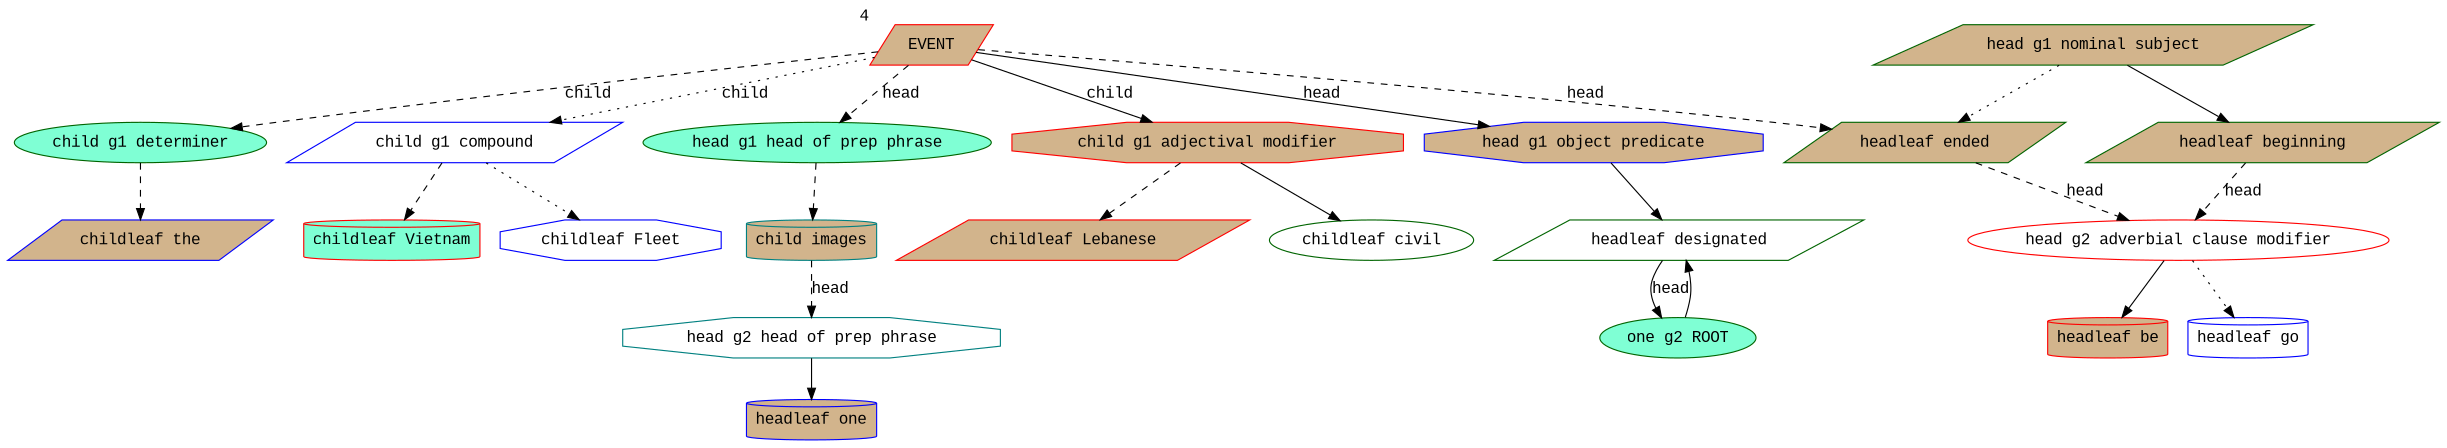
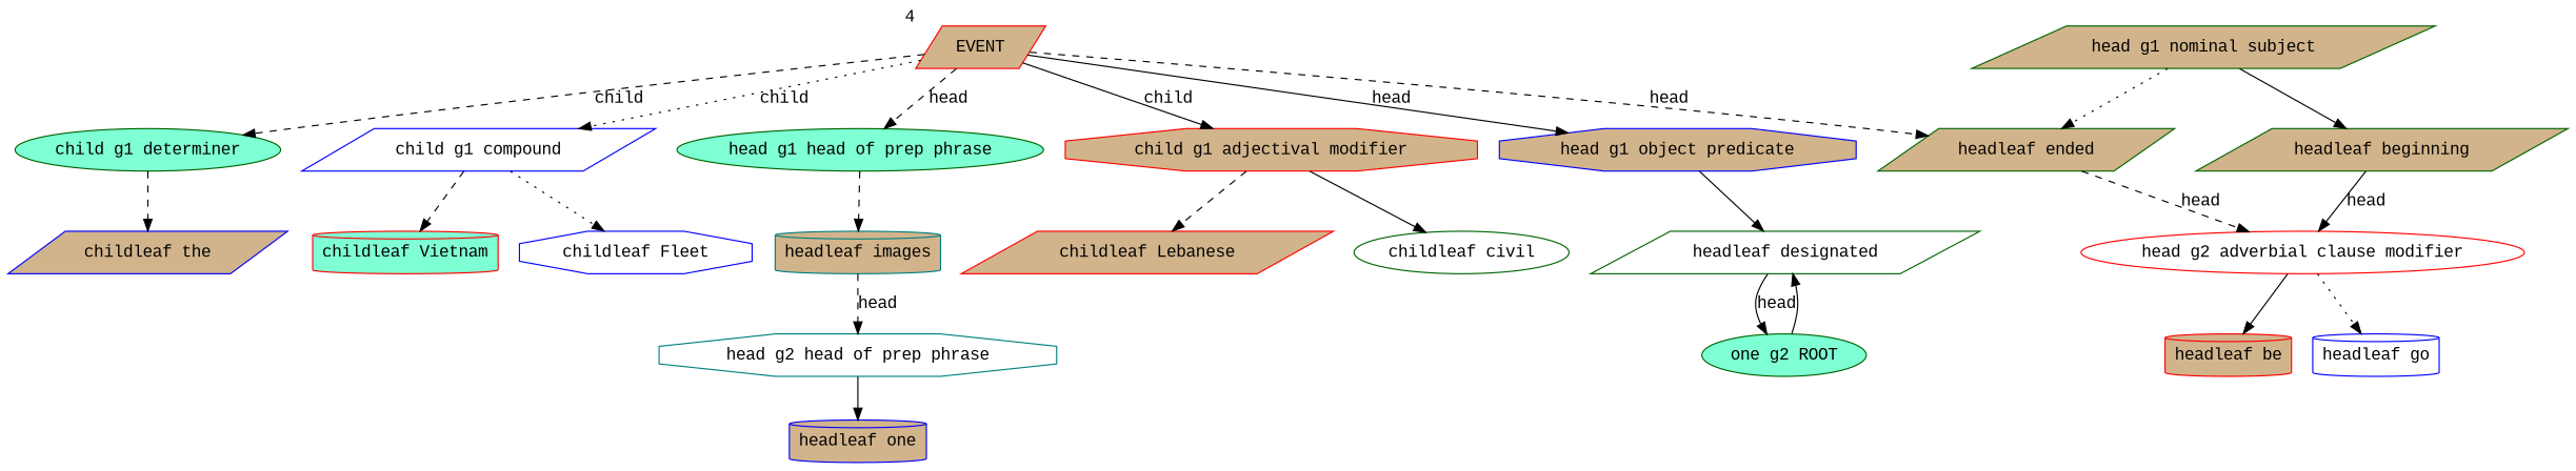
  strict digraph {
    fontname="Liberation Mono"
    node [color=darkgreen fillcolor=tan fontname="Liberation Mono" shape=parallelogram style=filled weight=1]
    edge [fontname="Liberation Mono" style=dashed]
    EVENT [color=red weight=4 xlabel=4]
    "child g1 determiner" [fillcolor=aquamarine shape=ellipse weight=2]
    "child g1 compound" [color=blue fillcolor=white weight=2]
    "head g1 head of prep phrase" [fillcolor=aquamarine shape=ellipse]
    "child g1 adjectival modifier" [color=red shape=octagon weight=2]
    "head g1 object predicate" [color=blue shape=octagon]
    "headleaf ended"
    "head g1 nominal subject" [weight=2]
    "headleaf beginning"
    "childleaf the" [color=blue weight=2]
    "childleaf Vietnam" [color=red fillcolor=aquamarine shape=cylinder]
    "childleaf Fleet" [color=blue fillcolor=white shape=octagon]
-   "headleaf images" [color=teal shape=cylinder label="child images"]
+   "headleaf images" [color=teal shape=cylinder]
    "childleaf Lebanese" [color=red]
    "childleaf civil" [fillcolor=white shape=ellipse]
    "headleaf designated" [fillcolor=white weight=2]
    "head g2 adverbial clause modifier" [color=red fillcolor=white shape=ellipse weight=2]
    "headleaf be" [color=red shape=cylinder]
    "headleaf go" [color=blue fillcolor=white shape=cylinder]
    "head g2 head of prep phrase" [color=teal fillcolor=white shape=octagon]
    "headleaf one" [color=blue shape=cylinder]
    n22 [fillcolor=aquamarine label="one g2 ROOT" shape=ellipse]
    EVENT -> "child g1 determiner" [label=child]
    EVENT -> "child g1 compound" [label=child style=dotted]
    EVENT -> "head g1 head of prep phrase" [label=head]
    EVENT -> "child g1 adjectival modifier" [label=child style=solid]
    EVENT -> "head g1 object predicate" [label=head style=solid]
    EVENT -> "headleaf ended" [label=head]
    "child g1 determiner" -> "childleaf the"
    "child g1 compound" -> "childleaf Vietnam"
    "child g1 compound" -> "childleaf Fleet" [style=dotted]
    "head g1 head of prep phrase" -> "headleaf images"
    "child g1 adjectival modifier" -> "childleaf Lebanese"
    "child g1 adjectival modifier" -> "childleaf civil" [style=solid]
    "head g1 object predicate" -> "headleaf designated" [style=solid]
    "headleaf ended" -> "head g2 adverbial clause modifier" [label=head]
    "head g1 nominal subject" -> "headleaf ended" [style=dotted]
    "head g1 nominal subject" -> "headleaf beginning" [style=solid]
-   "headleaf beginning" -> "head g2 adverbial clause modifier" [label=head]
+   "headleaf beginning" -> "head g2 adverbial clause modifier" [label=head style=solid]
    "headleaf images" -> "head g2 head of prep phrase" [label=head]
    "headleaf designated" -> n22 [label=head style=solid]
    "head g2 adverbial clause modifier" -> "headleaf be" [style=solid]
    "head g2 adverbial clause modifier" -> "headleaf go" [style=dotted]
    "head g2 head of prep phrase" -> "headleaf one" [style=solid]
    n22 -> "headleaf designated" [style=solid]
  }
